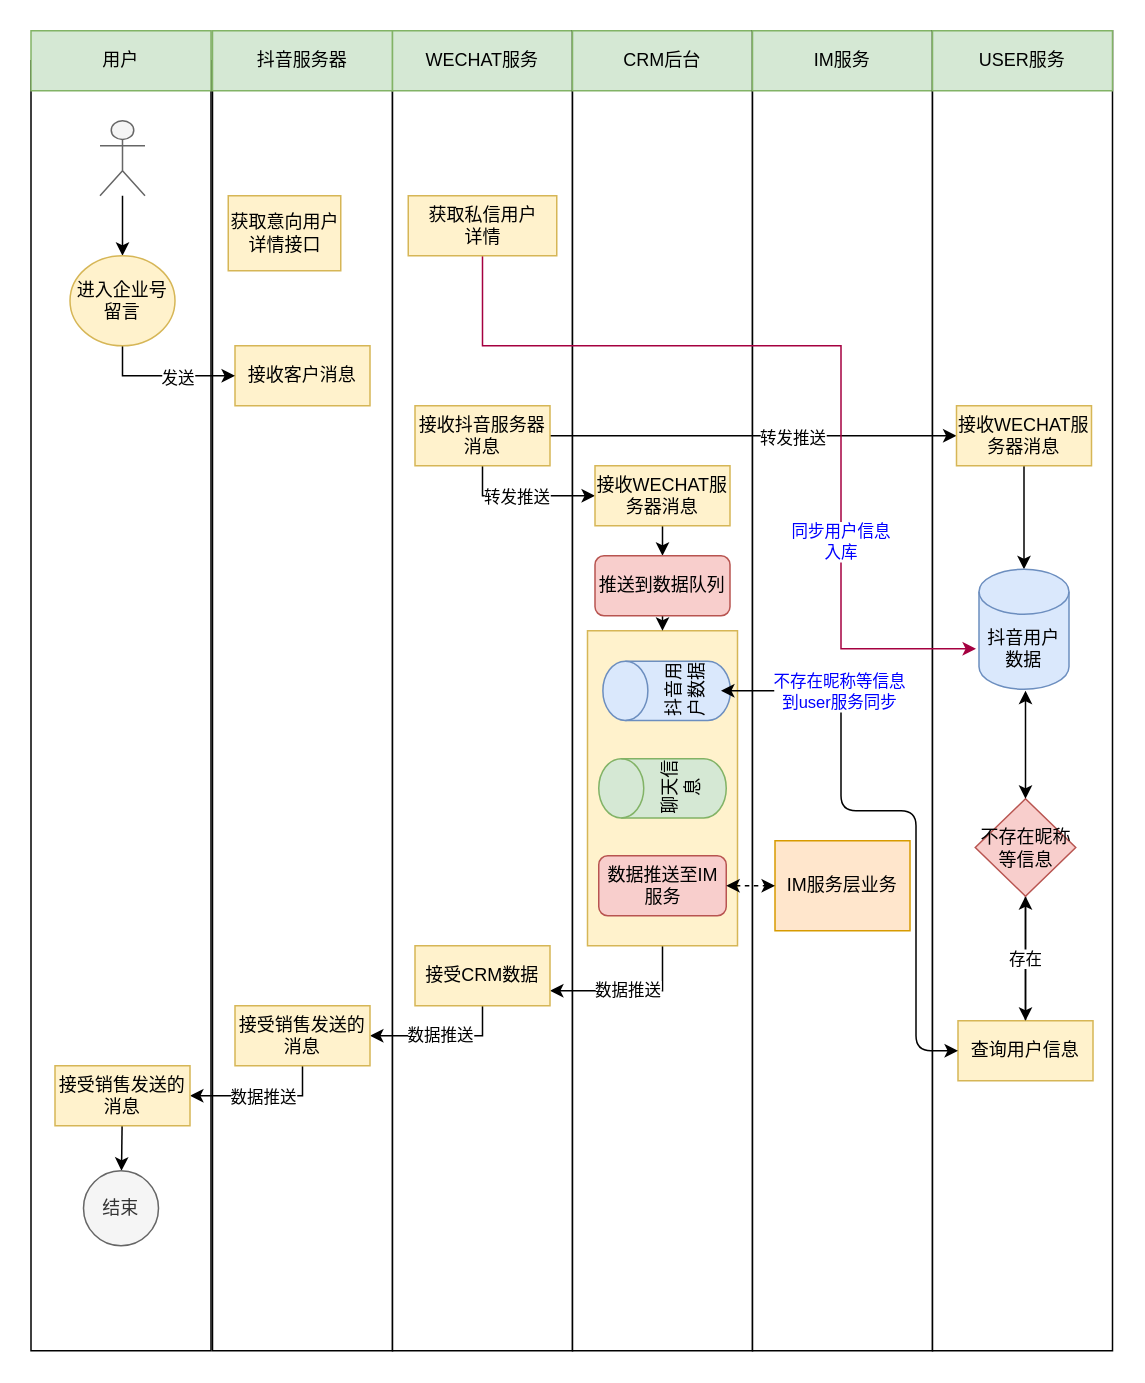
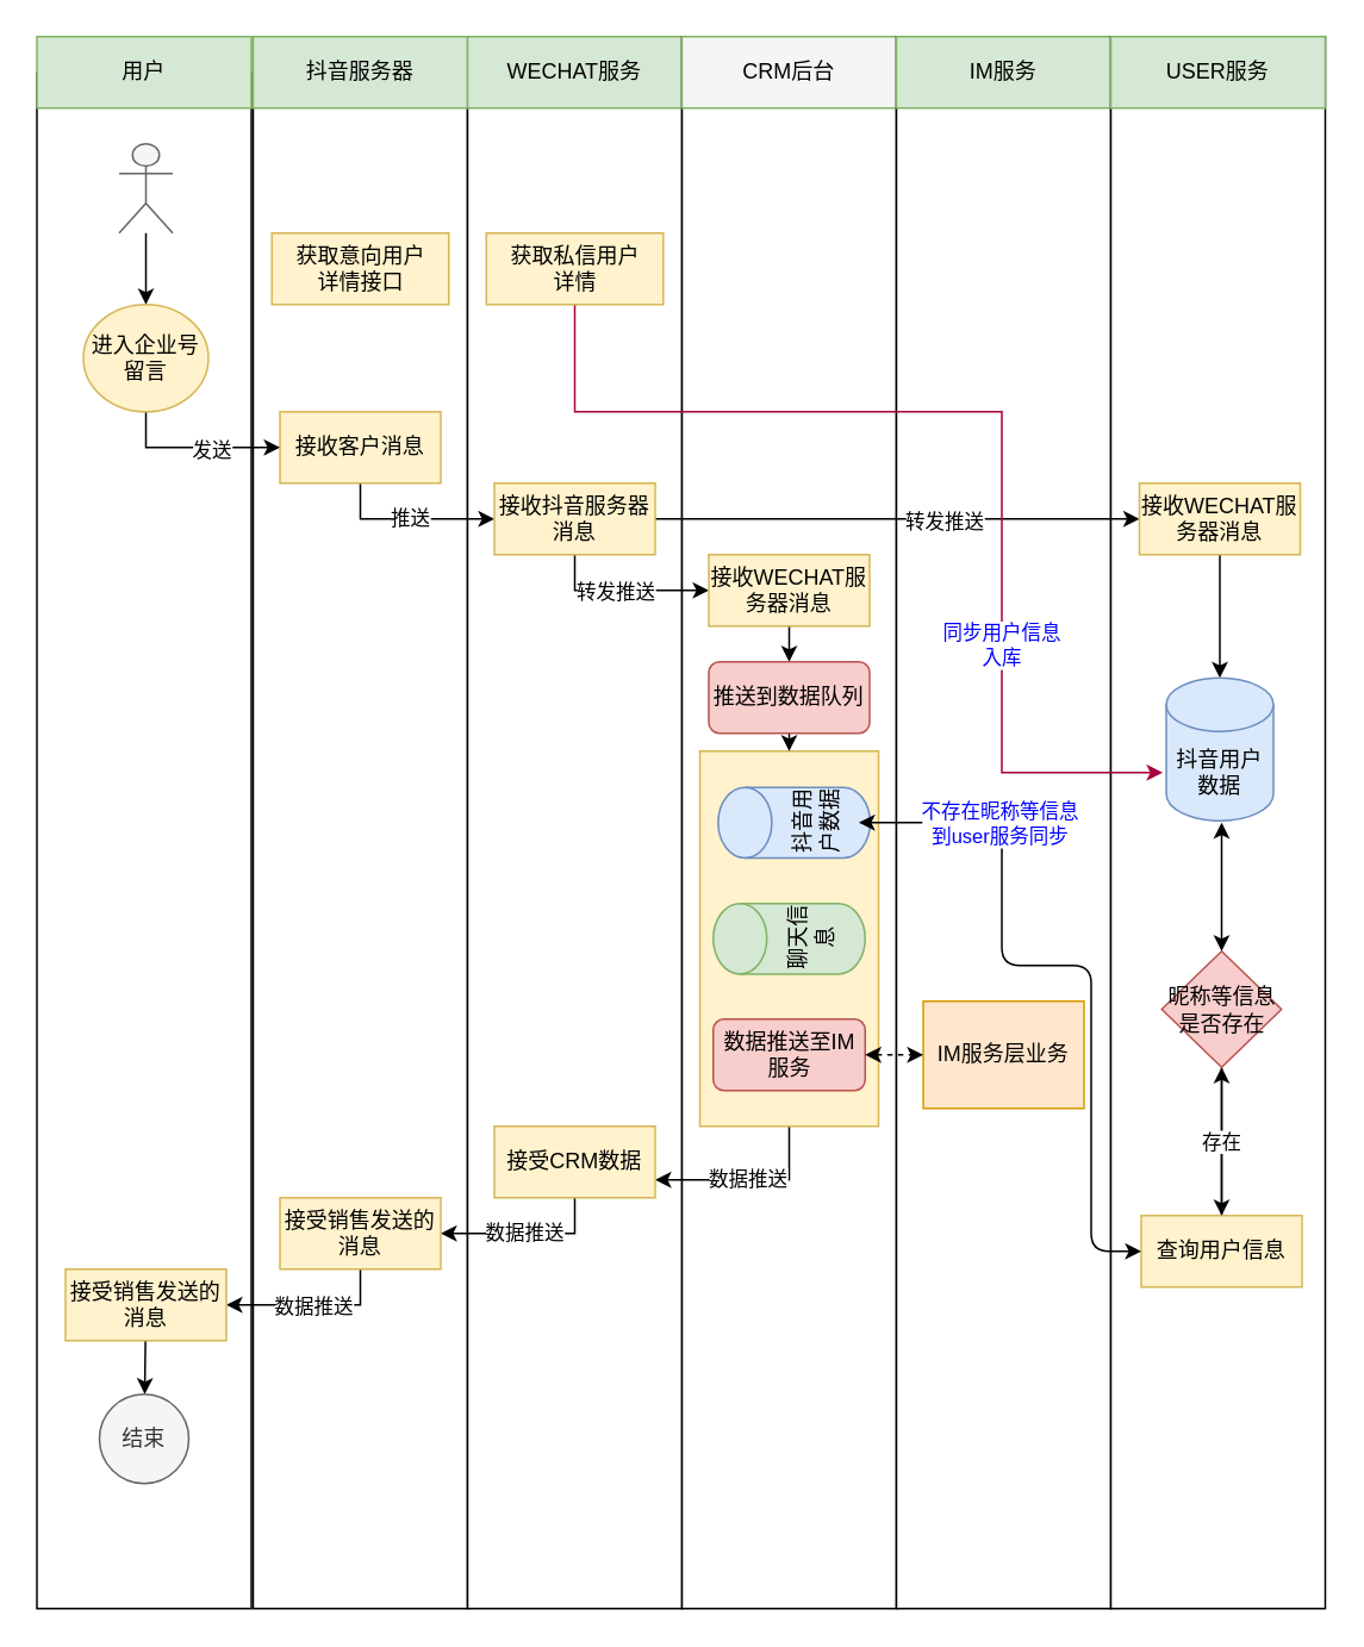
  <mxCell id="0" />
  <mxCell id="1" parent="0" />
  <mxCell id="2" value="" style="rounded=0;whiteSpace=wrap;html=1;" parent="1" vertex="1"><mxGeometry x="20" y="40" width="120" height="860" as="geometry" /></mxCell>
  <mxCell id="3" value="" style="rounded=0;whiteSpace=wrap;html=1;" parent="1" vertex="1"><mxGeometry x="141" y="20" width="120" height="880" as="geometry" /></mxCell>
  <mxCell id="4" value="" style="rounded=0;whiteSpace=wrap;html=1;" parent="1" vertex="1"><mxGeometry x="261" y="20" width="120" height="880" as="geometry" /></mxCell>
  <mxCell id="5" value="用户" style="rounded=0;whiteSpace=wrap;html=1;fillColor=#d5e8d4;strokeColor=#82b366;" parent="1" vertex="1"><mxGeometry x="20" y="20" width="120" height="40" as="geometry" /></mxCell>
  <mxCell id="6" value="抖音服务器" style="rounded=0;whiteSpace=wrap;html=1;fillColor=#d5e8d4;strokeColor=#82b366;" parent="1" vertex="1"><mxGeometry x="141" y="20" width="120" height="40" as="geometry" /></mxCell>
  <mxCell id="7" value="WECHAT服务" style="rounded=0;whiteSpace=wrap;html=1;fillColor=#d5e8d4;strokeColor=#82b366;" parent="1" vertex="1"><mxGeometry x="261" y="20" width="120" height="40" as="geometry" /></mxCell>
  <mxCell id="8" value="" style="rounded=0;whiteSpace=wrap;html=1;" parent="1" vertex="1"><mxGeometry x="381" y="20" width="120" height="880" as="geometry" /></mxCell>
- <mxCell id="9" value="CRM后台" style="rounded=0;whiteSpace=wrap;html=1;fillColor=#d5e8d4;strokeColor=#82b366;" parent="1" vertex="1"><mxGeometry x="381" y="20" width="120" height="40" as="geometry" /></mxCell>
+ <mxCell id="9" value="CRM后台" style="rounded=0;whiteSpace=wrap;html=1;fillColor=#f5f5f5;strokeColor=#82b366;" parent="1" vertex="1"><mxGeometry x="381" y="20" width="120" height="40" as="geometry" /></mxCell>
  <mxCell id="10" value="" style="rounded=0;whiteSpace=wrap;html=1;" parent="1" vertex="1"><mxGeometry x="501" y="20" width="120" height="880" as="geometry" /></mxCell>
  <mxCell id="11" value="IM服务" style="rounded=0;whiteSpace=wrap;html=1;fillColor=#d5e8d4;strokeColor=#82b366;" parent="1" vertex="1"><mxGeometry x="501" y="20" width="120" height="40" as="geometry" /></mxCell>
  <mxCell id="12" value="" style="rounded=0;whiteSpace=wrap;html=1;" parent="1" vertex="1"><mxGeometry x="621" y="20" width="120" height="880" as="geometry" /></mxCell>
  <mxCell id="13" value="USER服务" style="rounded=0;whiteSpace=wrap;html=1;fillColor=#d5e8d4;strokeColor=#82b366;" parent="1" vertex="1"><mxGeometry x="621" y="20" width="120" height="40" as="geometry" /></mxCell>
+ <mxCell id="14" value="推送" style="edgeStyle=none;rounded=0;orthogonalLoop=1;jettySize=auto;html=1;exitX=0.5;exitY=1;exitDx=0;exitDy=0;entryX=0;entryY=0.5;entryDx=0;entryDy=0;" parent="1" source="15" target="26" edge="1"><mxGeometry relative="1" as="geometry"><Array as="points"><mxPoint x="201" y="290" /></Array></mxGeometry></mxCell>
  <mxCell id="15" value="接收客户消息" style="rounded=0;whiteSpace=wrap;html=1;fillColor=#fff2cc;strokeColor=#d6b656;" parent="1" vertex="1"><mxGeometry x="156" y="230" width="90" height="40" as="geometry" /></mxCell>
  <mxCell id="16" style="edgeStyle=none;rounded=0;orthogonalLoop=1;jettySize=auto;html=1;entryX=0.5;entryY=1;entryDx=0;entryDy=0;" parent="1" edge="1"><mxGeometry relative="1" as="geometry"><mxPoint x="81" y="190" as="sourcePoint" /><mxPoint x="81" y="190" as="targetPoint" /></mxGeometry></mxCell>
  <mxCell id="17" value="" style="edgeStyle=none;rounded=0;orthogonalLoop=1;jettySize=auto;html=1;" parent="1" source="18" target="21" edge="1"><mxGeometry relative="1" as="geometry"><Array as="points"><mxPoint x="81" y="170" /></Array></mxGeometry></mxCell>
  <mxCell id="18" value="" style="shape=umlActor;verticalLabelPosition=bottom;verticalAlign=top;html=1;outlineConnect=0;fillColor=#f5f5f5;strokeColor=#666666;fontColor=#333333;" parent="1" vertex="1"><mxGeometry x="66" y="80" width="30" height="50" as="geometry" /></mxCell>
  <mxCell id="19" style="edgeStyle=none;rounded=0;orthogonalLoop=1;jettySize=auto;html=1;entryX=0;entryY=0.5;entryDx=0;entryDy=0;" parent="1" source="21" target="15" edge="1"><mxGeometry relative="1" as="geometry"><Array as="points"><mxPoint x="81" y="250" /></Array></mxGeometry></mxCell>
  <mxCell id="20" value="发送" style="edgeLabel;html=1;align=center;verticalAlign=middle;resizable=0;points=[];" parent="19" vertex="1" connectable="0"><mxGeometry x="0.179" y="-1" relative="1" as="geometry"><mxPoint as="offset" /></mxGeometry></mxCell>
  <mxCell id="21" value="&lt;span&gt;进入企业号留言&lt;/span&gt;" style="ellipse;whiteSpace=wrap;html=1;fillColor=#fff2cc;strokeColor=#d6b656;" parent="1" vertex="1"><mxGeometry x="46" y="170" width="70" height="60" as="geometry" /></mxCell>
  <mxCell id="22" style="edgeStyle=none;rounded=0;orthogonalLoop=1;jettySize=auto;html=1;entryX=0;entryY=0.5;entryDx=0;entryDy=0;" parent="1" source="26" target="28" edge="1"><mxGeometry relative="1" as="geometry"><Array as="points"><mxPoint x="321" y="330" /></Array></mxGeometry></mxCell>
  <mxCell id="23" value="转发推送" style="edgeLabel;html=1;align=center;verticalAlign=middle;resizable=0;points=[];" parent="22" vertex="1" connectable="0"><mxGeometry x="-0.116" relative="1" as="geometry"><mxPoint as="offset" /></mxGeometry></mxCell>
  <mxCell id="24" style="edgeStyle=orthogonalEdgeStyle;rounded=0;orthogonalLoop=1;jettySize=auto;html=1;" edge="1" parent="1" source="26" target="51"><mxGeometry relative="1" as="geometry" /></mxCell>
  <mxCell id="25" value="转发推送" style="edgeLabel;html=1;align=center;verticalAlign=middle;resizable=0;points=[];" vertex="1" connectable="0" parent="24"><mxGeometry x="0.185" y="-1" relative="1" as="geometry"><mxPoint as="offset" /></mxGeometry></mxCell>
  <mxCell id="26" value="接收抖音服务器消息" style="rounded=0;whiteSpace=wrap;html=1;fillColor=#fff2cc;strokeColor=#d6b656;" parent="1" vertex="1"><mxGeometry x="276" y="270" width="90" height="40" as="geometry" /></mxCell>
  <mxCell id="27" style="edgeStyle=none;rounded=0;orthogonalLoop=1;jettySize=auto;html=1;" parent="1" source="28" target="33" edge="1"><mxGeometry relative="1" as="geometry" /></mxCell>
  <mxCell id="28" value="接收WECHAT服务器消息" style="rounded=0;whiteSpace=wrap;html=1;fillColor=#fff2cc;strokeColor=#d6b656;" parent="1" vertex="1"><mxGeometry x="396" y="310" width="90" height="40" as="geometry" /></mxCell>
  <mxCell id="29" style="edgeStyle=none;rounded=0;orthogonalLoop=1;jettySize=auto;html=1;exitX=1;exitY=1;exitDx=0;exitDy=0;" parent="1" edge="1"><mxGeometry relative="1" as="geometry"><mxPoint x="431" y="880" as="sourcePoint" /><mxPoint x="431" y="880" as="targetPoint" /></mxGeometry></mxCell>
  <mxCell id="30" value="数据推送" style="edgeStyle=none;rounded=0;orthogonalLoop=1;jettySize=auto;html=1;entryX=1;entryY=0.75;entryDx=0;entryDy=0;exitX=0.5;exitY=1;exitDx=0;exitDy=0;" parent="1" source="31" target="38" edge="1"><mxGeometry relative="1" as="geometry"><Array as="points"><mxPoint x="441" y="660" /></Array></mxGeometry></mxCell>
  <mxCell id="31" value="" style="whiteSpace=wrap;html=1;fillColor=#fff2cc;strokeColor=#d6b656;" parent="1" vertex="1"><mxGeometry x="391" y="420" width="100" height="210" as="geometry" /></mxCell>
  <mxCell id="32" style="edgeStyle=none;rounded=0;orthogonalLoop=1;jettySize=auto;html=1;" parent="1" source="33" target="31" edge="1"><mxGeometry relative="1" as="geometry" /></mxCell>
  <mxCell id="33" value="推送到数据队列" style="rounded=1;whiteSpace=wrap;html=1;fillColor=#f8cecc;strokeColor=#b85450;" parent="1" vertex="1"><mxGeometry x="396" y="370" width="90" height="40" as="geometry" /></mxCell>
  <mxCell id="34" value="抖音用户数据" style="shape=cylinder3;whiteSpace=wrap;html=1;boundedLbl=1;backgroundOutline=1;size=15;rotation=-90;fillColor=#dae8fc;strokeColor=#6c8ebf;" parent="1" vertex="1"><mxGeometry x="424" y="417.5" width="39.5" height="85" as="geometry" /></mxCell>
  <mxCell id="35" value="数据推送至IM服务" style="rounded=1;whiteSpace=wrap;html=1;fillColor=#f8cecc;strokeColor=#b85450;" parent="1" vertex="1"><mxGeometry x="398.5" y="570" width="85" height="40" as="geometry" /></mxCell>
  <mxCell id="36" value="IM服务层业务" style="rounded=0;whiteSpace=wrap;html=1;fillColor=#ffe6cc;strokeColor=#d79b00;" parent="1" vertex="1"><mxGeometry x="516" y="560" width="90" height="60" as="geometry" /></mxCell>
  <mxCell id="37" value="数据推送" style="edgeStyle=none;rounded=0;orthogonalLoop=1;jettySize=auto;html=1;entryX=1;entryY=0.5;entryDx=0;entryDy=0;exitX=0.5;exitY=1;exitDx=0;exitDy=0;" parent="1" source="38" target="41" edge="1"><mxGeometry relative="1" as="geometry"><Array as="points"><mxPoint x="321" y="690" /></Array></mxGeometry></mxCell>
  <mxCell id="38" value="接受CRM数据" style="rounded=0;whiteSpace=wrap;html=1;fillColor=#fff2cc;strokeColor=#d6b656;" parent="1" vertex="1"><mxGeometry x="276" y="630" width="90" height="40" as="geometry" /></mxCell>
  <mxCell id="39" style="edgeStyle=none;rounded=0;orthogonalLoop=1;jettySize=auto;html=1;entryX=1;entryY=0.5;entryDx=0;entryDy=0;exitX=0.5;exitY=1;exitDx=0;exitDy=0;" parent="1" source="41" target="43" edge="1"><mxGeometry relative="1" as="geometry"><Array as="points"><mxPoint x="201" y="730" /></Array></mxGeometry></mxCell>
  <mxCell id="40" value="数据推送" style="edgeLabel;html=1;align=center;verticalAlign=middle;resizable=0;points=[];" parent="39" vertex="1" connectable="0"><mxGeometry x="-0.011" relative="1" as="geometry"><mxPoint as="offset" /></mxGeometry></mxCell>
  <mxCell id="41" value="接受销售发送的消息" style="rounded=0;whiteSpace=wrap;html=1;fillColor=#fff2cc;strokeColor=#d6b656;" parent="1" vertex="1"><mxGeometry x="156" y="670" width="90" height="40" as="geometry" /></mxCell>
  <mxCell id="42" style="edgeStyle=none;rounded=0;orthogonalLoop=1;jettySize=auto;html=1;" parent="1" source="43" target="44" edge="1"><mxGeometry relative="1" as="geometry" /></mxCell>
  <mxCell id="43" value="接受销售发送的消息" style="rounded=0;whiteSpace=wrap;html=1;fillColor=#fff2cc;strokeColor=#d6b656;" parent="1" vertex="1"><mxGeometry x="36" y="710" width="90" height="40" as="geometry" /></mxCell>
  <mxCell id="44" value="结束" style="ellipse;whiteSpace=wrap;html=1;aspect=fixed;fillColor=#f5f5f5;strokeColor=#666666;fontColor=#333333;" parent="1" vertex="1"><mxGeometry x="55" y="780" width="50" height="50" as="geometry" /></mxCell>
  <mxCell id="45" value="" style="endArrow=classic;startArrow=classic;html=1;exitX=1;exitY=0.5;exitDx=0;exitDy=0;entryX=0;entryY=0.5;entryDx=0;entryDy=0;dashed=1;" parent="1" source="35" target="36" edge="1"><mxGeometry width="50" height="50" relative="1" as="geometry"><mxPoint x="480" y="630" as="sourcePoint" /><mxPoint x="530" y="580" as="targetPoint" /></mxGeometry></mxCell>
  <mxCell id="46" style="edgeStyle=orthogonalEdgeStyle;rounded=0;orthogonalLoop=1;jettySize=auto;html=1;fillColor=#d80073;strokeColor=#A50040;" edge="1" parent="1" source="48"><mxGeometry relative="1" as="geometry"><mxPoint x="650" y="432" as="targetPoint" /><Array as="points"><mxPoint x="321" y="230" /><mxPoint x="560" y="230" /><mxPoint x="560" y="432" /></Array></mxGeometry></mxCell>
  <mxCell id="47" value="&lt;font color=&quot;#0000ff&quot;&gt;同步用户信息&lt;br&gt;入库&lt;/font&gt;" style="edgeLabel;html=1;align=center;verticalAlign=middle;resizable=0;points=[];" vertex="1" connectable="0" parent="46"><mxGeometry x="0.453" y="-1" relative="1" as="geometry"><mxPoint as="offset" /></mxGeometry></mxCell>
  <mxCell id="48" value="获取私信用户&lt;br&gt;详情" style="rounded=0;whiteSpace=wrap;html=1;fillColor=#fff2cc;strokeColor=#d6b656;" parent="1" vertex="1"><mxGeometry x="271.5" y="130" width="99" height="40" as="geometry" /></mxCell>
- <mxCell id="49" value="获取意向用户&lt;br&gt;详情接口" style="rounded=0;whiteSpace=wrap;html=1;fillColor=#fff2cc;strokeColor=#d6b656;" parent="1" vertex="1"><mxGeometry x="151.5" y="130" width="75" height="50" as="geometry" /></mxCell>
+ <mxCell id="49" value="获取意向用户&lt;br&gt;详情接口" style="rounded=0;whiteSpace=wrap;html=1;fillColor=#fff2cc;strokeColor=#d6b656;" parent="1" vertex="1"><mxGeometry x="151.5" y="130" width="99" height="40" as="geometry" /></mxCell>
  <mxCell id="50" style="edgeStyle=orthogonalEdgeStyle;rounded=0;orthogonalLoop=1;jettySize=auto;html=1;" edge="1" parent="1" source="51" target="52"><mxGeometry relative="1" as="geometry" /></mxCell>
  <mxCell id="51" value="接收WECHAT服务器消息" style="rounded=0;whiteSpace=wrap;html=1;fillColor=#fff2cc;strokeColor=#d6b656;" vertex="1" parent="1"><mxGeometry x="637" y="270" width="90" height="40" as="geometry" /></mxCell>
  <mxCell id="52" value="抖音用户数据" style="shape=cylinder3;whiteSpace=wrap;html=1;boundedLbl=1;backgroundOutline=1;size=15;rotation=0;fillColor=#dae8fc;strokeColor=#6c8ebf;" vertex="1" parent="1"><mxGeometry x="652" y="379" width="60" height="80" as="geometry" /></mxCell>
  <mxCell id="53" style="edgeStyle=orthogonalEdgeStyle;rounded=0;orthogonalLoop=1;jettySize=auto;html=1;exitX=0.5;exitY=0;exitDx=0;exitDy=0;entryX=0.5;entryY=1;entryDx=0;entryDy=0;" edge="1" parent="1" source="54" target="57"><mxGeometry relative="1" as="geometry" /></mxCell>
  <mxCell id="54" value="查询用户信息" style="rounded=0;whiteSpace=wrap;html=1;fillColor=#fff2cc;strokeColor=#d6b656;" vertex="1" parent="1"><mxGeometry x="638" y="680" width="90" height="40" as="geometry" /></mxCell>
  <mxCell id="55" value="聊天信息" style="shape=cylinder3;whiteSpace=wrap;html=1;boundedLbl=1;backgroundOutline=1;size=15;rotation=-90;fillColor=#d5e8d4;strokeColor=#82b366;" vertex="1" parent="1"><mxGeometry x="421.25" y="482.5" width="39.5" height="85" as="geometry" /></mxCell>
  <mxCell id="56" value="存在" style="edgeStyle=orthogonalEdgeStyle;rounded=0;orthogonalLoop=1;jettySize=auto;html=1;entryX=0.5;entryY=0;entryDx=0;entryDy=0;" edge="1" parent="1" source="57" target="54"><mxGeometry relative="1" as="geometry" /></mxCell>
- <mxCell id="57" value="不存在昵称等信息" style="rhombus;whiteSpace=wrap;html=1;fillColor=#f8cecc;strokeColor=#b85450;" vertex="1" parent="1"><mxGeometry x="649.5" y="532" width="67" height="65" as="geometry" /></mxCell>
+ <mxCell id="57" value="昵称等信息是否存在" style="rhombus;whiteSpace=wrap;html=1;fillColor=#f8cecc;strokeColor=#b85450;" vertex="1" parent="1"><mxGeometry x="649.5" y="532" width="67" height="65" as="geometry" /></mxCell>
  <mxCell id="58" value="" style="endArrow=classic;startArrow=classic;html=1;exitX=0.5;exitY=0;exitDx=0;exitDy=0;" edge="1" parent="1" source="57"><mxGeometry width="50" height="50" relative="1" as="geometry"><mxPoint x="670" y="520" as="sourcePoint" /><mxPoint x="683" y="460" as="targetPoint" /></mxGeometry></mxCell>
  <mxCell id="59" value="" style="endArrow=classic;startArrow=classic;html=1;entryX=0;entryY=0.5;entryDx=0;entryDy=0;" edge="1" parent="1" target="54"><mxGeometry width="50" height="50" relative="1" as="geometry"><mxPoint x="480" y="460" as="sourcePoint" /><mxPoint x="580" y="440" as="targetPoint" /><Array as="points"><mxPoint x="560" y="460" /><mxPoint x="560" y="540" /><mxPoint x="610" y="540" /><mxPoint x="610" y="650" /><mxPoint x="610" y="700" /></Array></mxGeometry></mxCell>
  <mxCell id="60" value="&lt;font&gt;不存在昵称等信息&lt;br&gt;到user服务同步&lt;/font&gt;" style="edgeLabel;html=1;align=center;verticalAlign=middle;resizable=0;points=[];fontColor=#0000FF;" vertex="1" connectable="0" parent="59"><mxGeometry x="-0.598" y="-2" relative="1" as="geometry"><mxPoint as="offset" /></mxGeometry></mxCell>
